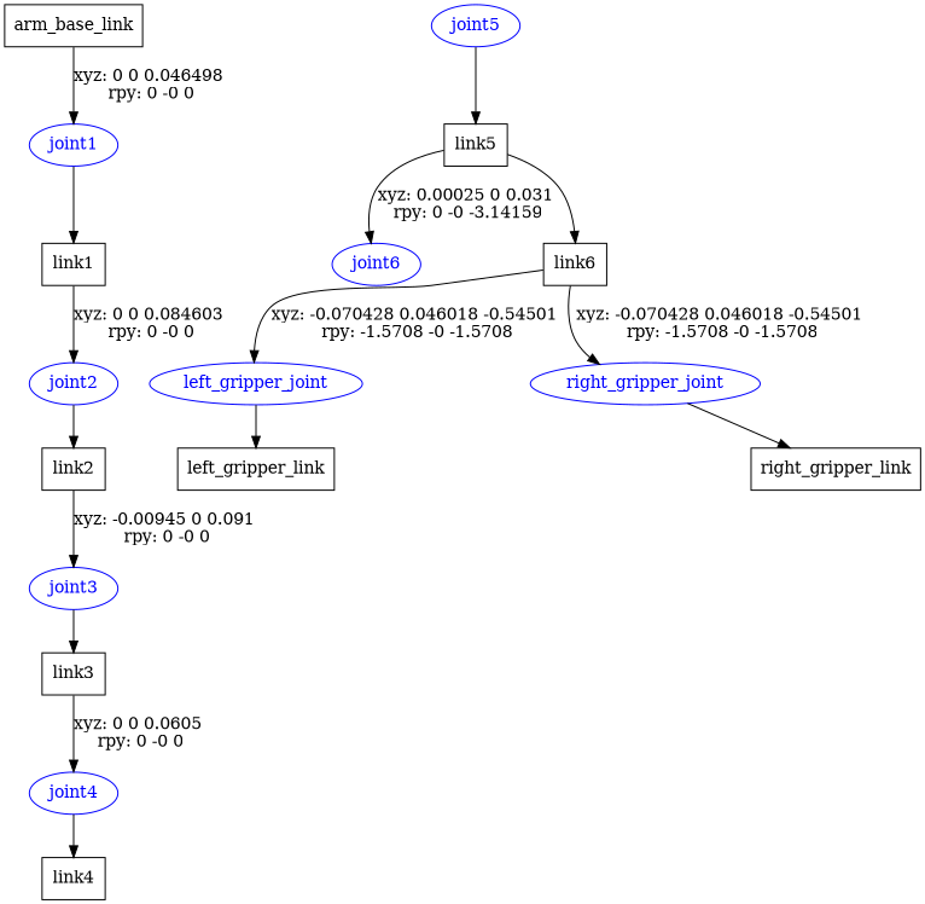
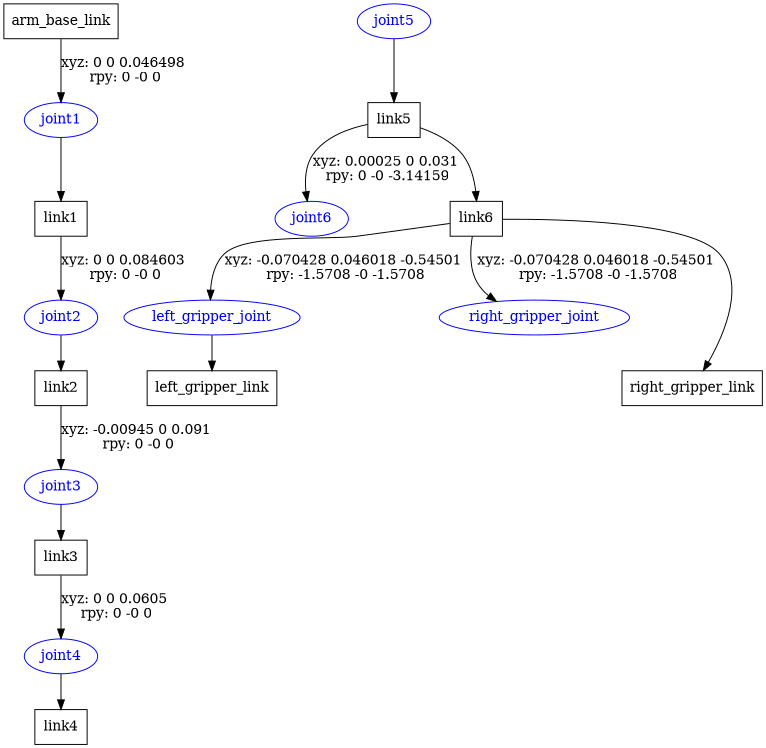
  digraph {
    fontname="DejaVu Serif"
    node [fontname="DejaVu Serif" shape=box]
    edge [fontname="DejaVu Serif"]
    n1 [label=arm_base_link]
    joint1 [color=blue fontcolor=blue shape=ellipse]
    n3 [label=link1]
    joint2 [color=blue fontcolor=blue shape=ellipse]
    n5 [label=link2]
    joint3 [color=blue fontcolor=blue shape=ellipse]
    n7 [label=link3]
    joint4 [color=blue fontcolor=blue shape=ellipse]
    n9 [label=link4]
    joint5 [color=blue fontcolor=blue shape=ellipse]
    n11 [label=link5]
    joint6 [color=blue fontcolor=blue shape=ellipse]
    n13 [label=link6]
    left_gripper_joint [color=blue fontcolor=blue shape=ellipse]
    right_gripper_joint [color=blue fontcolor=blue shape=ellipse]
    n16 [label=left_gripper_link]
    n17 [label=right_gripper_link]
    n1 -> joint1 [label="xyz: 0 0 0.046498 \nrpy: 0 -0 0"]
    joint1 -> n3
    n3 -> joint2 [label="xyz: 0 0 0.084603 \nrpy: 0 -0 0"]
    joint2 -> n5
    n5 -> joint3 [label="xyz: -0.00945 0 0.091 \nrpy: 0 -0 0"]
    joint3 -> n7
    n7 -> joint4 [label="xyz: 0 0 0.0605 \nrpy: 0 -0 0"]
    joint4 -> n9
    joint5 -> n11
    n11 -> joint6 [label="xyz: 0.00025 0 0.031 \nrpy: 0 -0 -3.14159"]
    n11 -> n13
    n13 -> left_gripper_joint [label="xyz: -0.070428 0.046018 -0.54501 \nrpy: -1.5708 -0 -1.5708"]
    n13 -> right_gripper_joint [label="xyz: -0.070428 0.046018 -0.54501 \nrpy: -1.5708 -0 -1.5708"]
    left_gripper_joint -> n16
-   right_gripper_joint -> n17
+   n13 -> n17
  }
